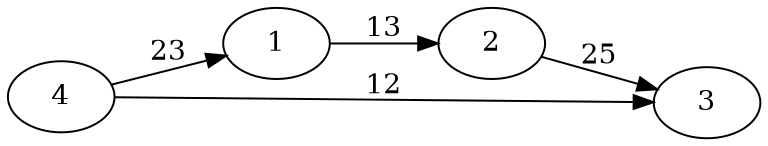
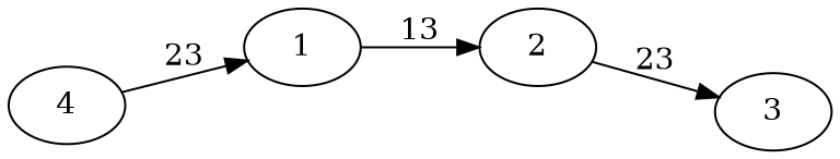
  digraph {
    rankdir=LR
    1
    2
    3
    4
    1 -> 2 [label=13]
-   2 -> 3 [label=25]
+   2 -> 3 [label=23]
    4 -> 1 [label=23]
-   4 -> 3 [label=12]
  }
